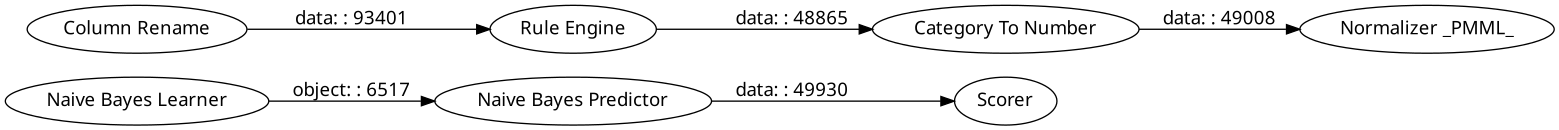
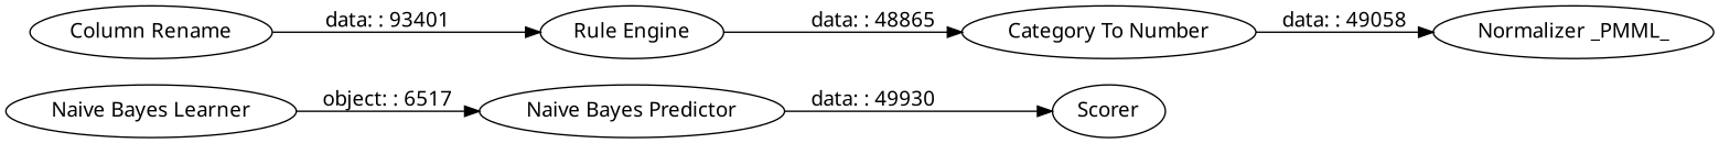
  digraph {
    fontname="Noto Sans"
    rankdir=LR
    node [fontname="Noto Sans"]
    edge [fontname="Noto Sans"]
    n1 [label="Naive Bayes Predictor"]
    n2 [label=Scorer]
    n3 [label="Naive Bayes Learner"]
    n4 [label="Normalizer _PMML_"]
    n5 [label="Rule Engine"]
    n6 [label="Category To Number"]
    n7 [label="Column Rename"]
    n1 -> n2 [label="data: : 49930"]
    n3 -> n1 [label="object: : 6517"]
    n5 -> n6 [label="data: : 48865"]
-   n6 -> n4 [label="data: : 49008"]
+   n6 -> n4 [label="data: : 49058"]
    n7 -> n5 [label="data: : 93401"]
  }
